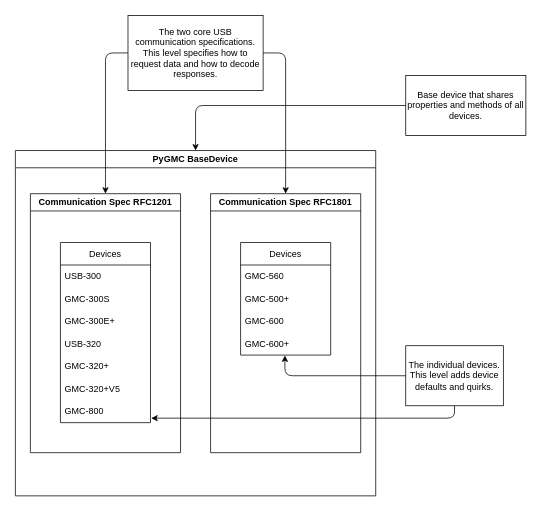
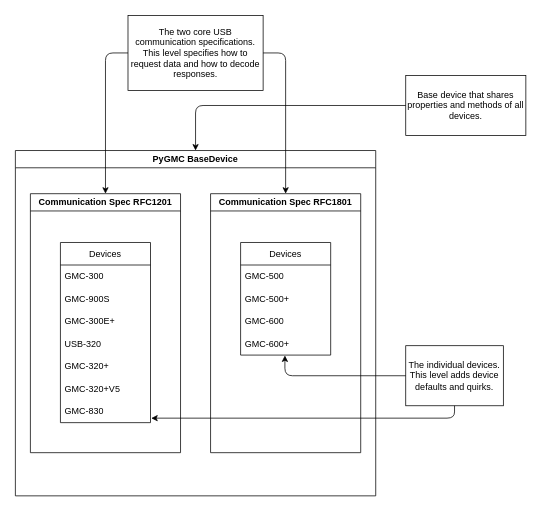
  <mxCell id="0" />
  <mxCell id="1" parent="0" />
  <mxCell id="2" value="PyGMC BaseDevice" style="swimlane;whiteSpace=wrap;html=1;" vertex="1" parent="1"><mxGeometry x="20" y="200" width="480" height="460" as="geometry"><mxRectangle x="230" y="160" width="140" height="30" as="alternateBounds" /></mxGeometry></mxCell>
  <mxCell id="3" value="Communication Spec RFC1201" style="swimlane;whiteSpace=wrap;html=1;" vertex="1" parent="2"><mxGeometry x="20" y="57.5" width="200" height="345" as="geometry" /></mxCell>
  <mxCell id="4" value="Devices" style="swimlane;fontStyle=0;childLayout=stackLayout;horizontal=1;startSize=30;horizontalStack=0;resizeParent=1;resizeParentMax=0;resizeLast=0;collapsible=1;marginBottom=0;whiteSpace=wrap;html=1;" vertex="1" parent="3"><mxGeometry x="40" y="65" width="120" height="240" as="geometry" /></mxCell>
- <mxCell id="5" value="USB-300" style="text;strokeColor=none;fillColor=none;align=left;verticalAlign=middle;spacingLeft=4;spacingRight=4;overflow=hidden;points=[[0,0.5],[1,0.5]];portConstraint=eastwest;rotatable=0;whiteSpace=wrap;html=1;" vertex="1" parent="4"><mxGeometry y="30" width="120" height="30" as="geometry" /></mxCell>
- <mxCell id="6" value="GMC-300S" style="text;strokeColor=none;fillColor=none;align=left;verticalAlign=middle;spacingLeft=4;spacingRight=4;overflow=hidden;points=[[0,0.5],[1,0.5]];portConstraint=eastwest;rotatable=0;whiteSpace=wrap;html=1;" vertex="1" parent="4"><mxGeometry y="60" width="120" height="30" as="geometry" /></mxCell>
+ <mxCell id="5" value="GMC-300" style="text;strokeColor=none;fillColor=none;align=left;verticalAlign=middle;spacingLeft=4;spacingRight=4;overflow=hidden;points=[[0,0.5],[1,0.5]];portConstraint=eastwest;rotatable=0;whiteSpace=wrap;html=1;" vertex="1" parent="4"><mxGeometry y="30" width="120" height="30" as="geometry" /></mxCell>
+ <mxCell id="6" value="GMC-900S" style="text;strokeColor=none;fillColor=none;align=left;verticalAlign=middle;spacingLeft=4;spacingRight=4;overflow=hidden;points=[[0,0.5],[1,0.5]];portConstraint=eastwest;rotatable=0;whiteSpace=wrap;html=1;" vertex="1" parent="4"><mxGeometry y="60" width="120" height="30" as="geometry" /></mxCell>
  <mxCell id="7" value="GMC-300E+" style="text;strokeColor=none;fillColor=none;align=left;verticalAlign=middle;spacingLeft=4;spacingRight=4;overflow=hidden;points=[[0,0.5],[1,0.5]];portConstraint=eastwest;rotatable=0;whiteSpace=wrap;html=1;" vertex="1" parent="4"><mxGeometry y="90" width="120" height="30" as="geometry" /></mxCell>
  <mxCell id="8" value="USB-320" style="text;strokeColor=none;fillColor=none;align=left;verticalAlign=middle;spacingLeft=4;spacingRight=4;overflow=hidden;points=[[0,0.5],[1,0.5]];portConstraint=eastwest;rotatable=0;whiteSpace=wrap;html=1;" vertex="1" parent="4"><mxGeometry y="120" width="120" height="30" as="geometry" /></mxCell>
  <mxCell id="9" value="GMC-320+" style="text;strokeColor=none;fillColor=none;align=left;verticalAlign=middle;spacingLeft=4;spacingRight=4;overflow=hidden;points=[[0,0.5],[1,0.5]];portConstraint=eastwest;rotatable=0;whiteSpace=wrap;html=1;" vertex="1" parent="4"><mxGeometry y="150" width="120" height="30" as="geometry" /></mxCell>
  <mxCell id="10" value="GMC-320+V5" style="text;strokeColor=none;fillColor=none;align=left;verticalAlign=middle;spacingLeft=4;spacingRight=4;overflow=hidden;points=[[0,0.5],[1,0.5]];portConstraint=eastwest;rotatable=0;whiteSpace=wrap;html=1;" vertex="1" parent="4"><mxGeometry y="180" width="120" height="30" as="geometry" /></mxCell>
- <mxCell id="11" value="GMC-800" style="text;strokeColor=none;fillColor=none;align=left;verticalAlign=middle;spacingLeft=4;spacingRight=4;overflow=hidden;points=[[0,0.5],[1,0.5]];portConstraint=eastwest;rotatable=0;whiteSpace=wrap;html=1;" vertex="1" parent="4"><mxGeometry y="210" width="120" height="30" as="geometry" /></mxCell>
+ <mxCell id="11" value="GMC-830" style="text;strokeColor=none;fillColor=none;align=left;verticalAlign=middle;spacingLeft=4;spacingRight=4;overflow=hidden;points=[[0,0.5],[1,0.5]];portConstraint=eastwest;rotatable=0;whiteSpace=wrap;html=1;" vertex="1" parent="4"><mxGeometry y="210" width="120" height="30" as="geometry" /></mxCell>
  <mxCell id="12" value="Communication Spec RFC1801" style="swimlane;whiteSpace=wrap;html=1;" vertex="1" parent="2"><mxGeometry x="260" y="57.5" width="200" height="345" as="geometry" /></mxCell>
  <mxCell id="13" value="Devices" style="swimlane;fontStyle=0;childLayout=stackLayout;horizontal=1;startSize=30;horizontalStack=0;resizeParent=1;resizeParentMax=0;resizeLast=0;collapsible=1;marginBottom=0;whiteSpace=wrap;html=1;" vertex="1" parent="12"><mxGeometry x="40" y="65" width="120" height="150" as="geometry" /></mxCell>
- <mxCell id="14" value="GMC-560" style="text;strokeColor=none;fillColor=none;align=left;verticalAlign=middle;spacingLeft=4;spacingRight=4;overflow=hidden;points=[[0,0.5],[1,0.5]];portConstraint=eastwest;rotatable=0;whiteSpace=wrap;html=1;" vertex="1" parent="13"><mxGeometry y="30" width="120" height="30" as="geometry" /></mxCell>
+ <mxCell id="14" value="GMC-500" style="text;strokeColor=none;fillColor=none;align=left;verticalAlign=middle;spacingLeft=4;spacingRight=4;overflow=hidden;points=[[0,0.5],[1,0.5]];portConstraint=eastwest;rotatable=0;whiteSpace=wrap;html=1;" vertex="1" parent="13"><mxGeometry y="30" width="120" height="30" as="geometry" /></mxCell>
  <mxCell id="15" value="GMC-500+" style="text;strokeColor=none;fillColor=none;align=left;verticalAlign=middle;spacingLeft=4;spacingRight=4;overflow=hidden;points=[[0,0.5],[1,0.5]];portConstraint=eastwest;rotatable=0;whiteSpace=wrap;html=1;" vertex="1" parent="13"><mxGeometry y="60" width="120" height="30" as="geometry" /></mxCell>
  <mxCell id="16" value="GMC-600" style="text;strokeColor=none;fillColor=none;align=left;verticalAlign=middle;spacingLeft=4;spacingRight=4;overflow=hidden;points=[[0,0.5],[1,0.5]];portConstraint=eastwest;rotatable=0;whiteSpace=wrap;html=1;" vertex="1" parent="13"><mxGeometry y="90" width="120" height="30" as="geometry" /></mxCell>
  <mxCell id="17" value="GMC-600+" style="text;strokeColor=none;fillColor=none;align=left;verticalAlign=middle;spacingLeft=4;spacingRight=4;overflow=hidden;points=[[0,0.5],[1,0.5]];portConstraint=eastwest;rotatable=0;whiteSpace=wrap;html=1;" vertex="1" parent="13"><mxGeometry y="120" width="120" height="30" as="geometry" /></mxCell>
  <mxCell id="18" style="edgeStyle=orthogonalEdgeStyle;html=1;exitX=0;exitY=0.5;exitDx=0;exitDy=0;entryX=0.5;entryY=0;entryDx=0;entryDy=0;" edge="1" parent="1" source="19" target="2"><mxGeometry relative="1" as="geometry" /></mxCell>
  <mxCell id="19" value="Base device that shares properties and methods of all devices." style="rounded=0;whiteSpace=wrap;html=1;fillColor=none;" vertex="1" parent="1"><mxGeometry x="540" y="100" width="160" height="80" as="geometry" /></mxCell>
  <mxCell id="20" style="edgeStyle=orthogonalEdgeStyle;html=1;exitX=0;exitY=0.5;exitDx=0;exitDy=0;entryX=0.5;entryY=0;entryDx=0;entryDy=0;" edge="1" parent="1" source="22" target="3"><mxGeometry relative="1" as="geometry" /></mxCell>
  <mxCell id="21" style="edgeStyle=orthogonalEdgeStyle;html=1;exitX=1;exitY=0.5;exitDx=0;exitDy=0;entryX=0.5;entryY=0;entryDx=0;entryDy=0;" edge="1" parent="1" source="22" target="12"><mxGeometry relative="1" as="geometry" /></mxCell>
  <mxCell id="22" value="The two core USB communication specifications. This level specifies how to request data and how to decode responses." style="rounded=0;whiteSpace=wrap;html=1;fillColor=none;" vertex="1" parent="1"><mxGeometry x="170" y="20" width="180" height="100" as="geometry" /></mxCell>
  <mxCell id="23" style="edgeStyle=orthogonalEdgeStyle;html=1;exitX=0;exitY=0.5;exitDx=0;exitDy=0;entryX=0.492;entryY=1.017;entryDx=0;entryDy=0;entryPerimeter=0;" edge="1" parent="1" source="25" target="17"><mxGeometry relative="1" as="geometry" /></mxCell>
  <mxCell id="24" style="edgeStyle=orthogonalEdgeStyle;html=1;exitX=0.5;exitY=1;exitDx=0;exitDy=0;entryX=1.008;entryY=0.8;entryDx=0;entryDy=0;entryPerimeter=0;" edge="1" parent="1" source="25" target="11"><mxGeometry relative="1" as="geometry" /></mxCell>
  <mxCell id="25" value="The individual devices. This level adds device defaults and quirks." style="rounded=0;whiteSpace=wrap;html=1;fillColor=none;" vertex="1" parent="1"><mxGeometry x="540" y="460" width="130" height="80" as="geometry" /></mxCell>
